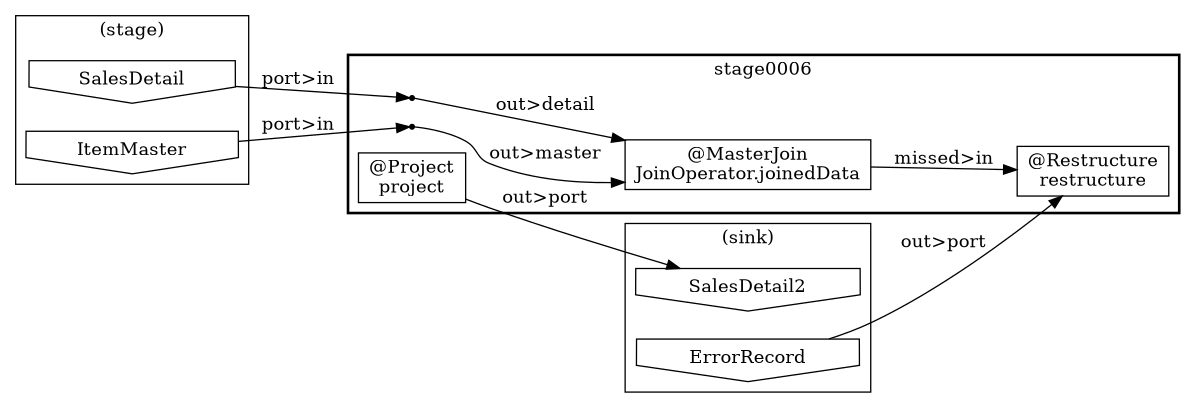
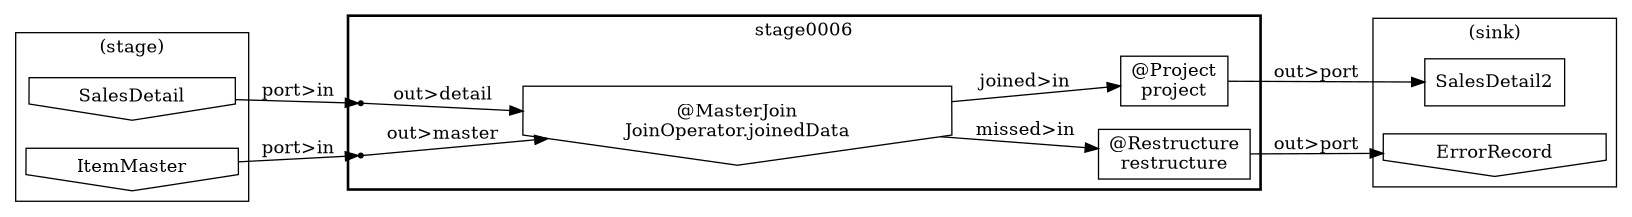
  digraph {
    rankdir=LR
    node [shape=invhouse]
    n1 [label=SalesDetail]
    n2 [label=ItemMaster]
-   n3 [label=SalesDetail2]
+   n3 [label=SalesDetail2 shape=box]
    n4 [label=ErrorRecord]
    "a9d02910-397b-415f-ba6c-f2e331ed85b2" [shape=point]
    "21e546fd-5d57-43a3-bee6-7a1ef2e2f06a" [shape=point]
    n7 [label="@Project\nproject" shape=box]
-   n8 [label="@MasterJoin\nJoinOperator.joinedData" shape=box]
+   n8 [label="@MasterJoin\nJoinOperator.joinedData"]
    n9 [label="@Restructure\nrestructure" shape=box]
    subgraph cluster_1 {
      label="(stage)"
      n1
      n2
    }
    subgraph cluster_2 {
      label="(sink)"
      n3
      n4
    }
    subgraph cluster_3 {
      label=stage0006
      style=bold
      "a9d02910-397b-415f-ba6c-f2e331ed85b2"
      "21e546fd-5d57-43a3-bee6-7a1ef2e2f06a"
      n7
      n8
      n9
    }
    n1 -> "a9d02910-397b-415f-ba6c-f2e331ed85b2" [label="port>in"]
    n2 -> "21e546fd-5d57-43a3-bee6-7a1ef2e2f06a" [label="port>in"]
    "a9d02910-397b-415f-ba6c-f2e331ed85b2" -> n8 [label="out>detail"]
    "21e546fd-5d57-43a3-bee6-7a1ef2e2f06a" -> n8 [label="out>master"]
    n7 -> n3 [label="out>port"]
+   n8 -> n7 [label="joined>in"]
    n8 -> n9 [label="missed>in"]
-   n4 -> n9 [label="out>port"]
+   n9 -> n4 [label="out>port"]
  }
